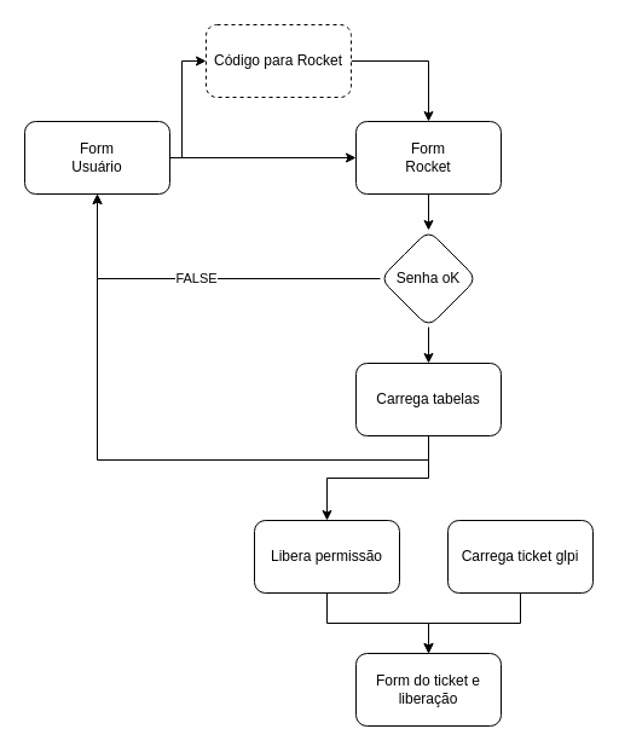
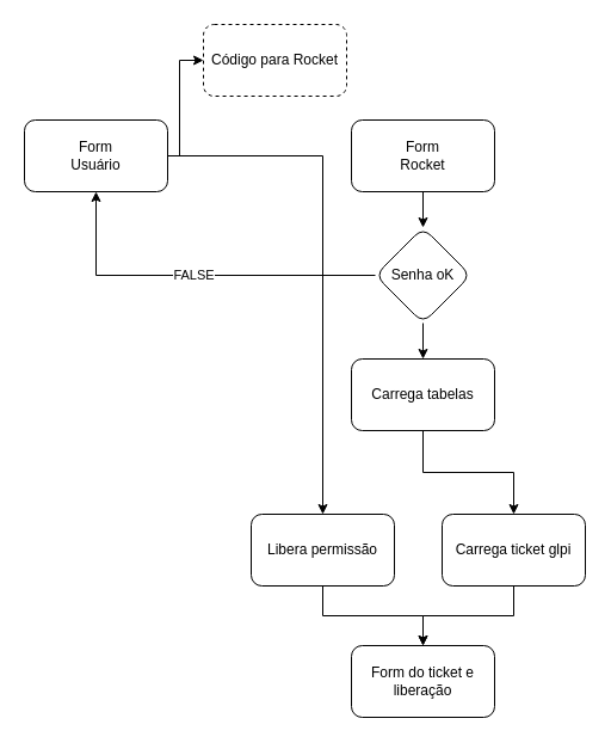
  <mxCell id="0" />
  <mxCell id="1" parent="0" />
- <mxCell id="2" value="" style="edgeStyle=orthogonalEdgeStyle;rounded=0;orthogonalLoop=1;jettySize=auto;html=1;entryX=0;entryY=0.5;entryDx=0;entryDy=0;" edge="1" parent="1" source="4" target="8"><mxGeometry relative="1" as="geometry"><mxPoint x="220" y="130" as="targetPoint" /></mxGeometry></mxCell>
+ <mxCell id="2" value="" style="edgeStyle=orthogonalEdgeStyle;rounded=0;orthogonalLoop=1;jettySize=auto;html=1;" edge="1" parent="1" source="4" target="15"><mxGeometry relative="1" as="geometry"><mxPoint x="220" y="130" as="targetPoint" /></mxGeometry></mxCell>
  <mxCell id="3" value="" style="edgeStyle=orthogonalEdgeStyle;rounded=0;orthogonalLoop=1;jettySize=auto;html=1;entryX=0;entryY=0.5;entryDx=0;entryDy=0;" edge="1" parent="1" source="4" target="6"><mxGeometry relative="1" as="geometry"><mxPoint x="80" y="20" as="targetPoint" /><Array as="points"><mxPoint x="150" y="130" /><mxPoint x="150" y="50" /></Array></mxGeometry></mxCell>
  <mxCell id="4" value="&lt;div&gt;Form &lt;br&gt;&lt;/div&gt;&lt;div&gt;Usuário&lt;br&gt;&lt;/div&gt;" style="rounded=1;whiteSpace=wrap;html=1;" vertex="1" parent="1"><mxGeometry x="20" y="100" width="120" height="60" as="geometry" /></mxCell>
- <mxCell id="5" value="" style="edgeStyle=orthogonalEdgeStyle;rounded=0;orthogonalLoop=1;jettySize=auto;html=1;" edge="1" parent="1" source="6" target="8"><mxGeometry relative="1" as="geometry" /></mxCell>
  <mxCell id="6" value="Código para Rocket" style="rounded=1;whiteSpace=wrap;html=1;dashed=1;" vertex="1" parent="1"><mxGeometry x="170" y="20" width="120" height="60" as="geometry" /></mxCell>
  <mxCell id="7" value="" style="edgeStyle=orthogonalEdgeStyle;rounded=0;orthogonalLoop=1;jettySize=auto;html=1;" edge="1" parent="1" source="8" target="11"><mxGeometry relative="1" as="geometry" /></mxCell>
  <mxCell id="8" value="&lt;div&gt;Form&lt;/div&gt;&lt;div&gt;Rocket&lt;br&gt;&lt;/div&gt;" style="rounded=1;whiteSpace=wrap;html=1;" vertex="1" parent="1"><mxGeometry x="294" y="100" width="120" height="60" as="geometry" /></mxCell>
  <mxCell id="9" value="FALSE" style="edgeStyle=orthogonalEdgeStyle;rounded=0;orthogonalLoop=1;jettySize=auto;html=1;entryX=0.5;entryY=1;entryDx=0;entryDy=0;" edge="1" parent="1" source="11" target="4"><mxGeometry relative="1" as="geometry"><mxPoint x="254" y="230" as="targetPoint" /></mxGeometry></mxCell>
  <mxCell id="10" value="" style="edgeStyle=orthogonalEdgeStyle;rounded=0;orthogonalLoop=1;jettySize=auto;html=1;" edge="1" parent="1" source="11" target="13"><mxGeometry relative="1" as="geometry" /></mxCell>
  <mxCell id="11" value="Senha oK" style="rhombus;whiteSpace=wrap;html=1;rounded=1;" vertex="1" parent="1"><mxGeometry x="314" y="190" width="80" height="80" as="geometry" /></mxCell>
- <mxCell id="12" value="" style="edgeStyle=orthogonalEdgeStyle;rounded=0;orthogonalLoop=1;jettySize=auto;html=1;" edge="1" parent="1" source="13" target="15"><mxGeometry relative="1" as="geometry" /></mxCell>
  <mxCell id="13" value="Carrega tabelas" style="rounded=1;whiteSpace=wrap;html=1;" vertex="1" parent="1"><mxGeometry x="294" y="300" width="120" height="60" as="geometry" /></mxCell>
  <mxCell id="14" value="" style="edgeStyle=orthogonalEdgeStyle;rounded=0;orthogonalLoop=1;jettySize=auto;html=1;" edge="1" parent="1" source="15" target="19"><mxGeometry relative="1" as="geometry" /></mxCell>
  <mxCell id="15" value="Libera permissão" style="whiteSpace=wrap;html=1;rounded=1;" vertex="1" parent="1"><mxGeometry x="210" y="430" width="120" height="60" as="geometry" /></mxCell>
  <mxCell id="16" value="" style="edgeStyle=orthogonalEdgeStyle;rounded=0;orthogonalLoop=1;jettySize=auto;html=1;" edge="1" parent="1" source="17" target="19"><mxGeometry relative="1" as="geometry" /></mxCell>
  <mxCell id="17" value="Carrega ticket glpi" style="whiteSpace=wrap;html=1;rounded=1;" vertex="1" parent="1"><mxGeometry x="370" y="430" width="120" height="60" as="geometry" /></mxCell>
- <mxCell id="18" value="" style="edgeStyle=orthogonalEdgeStyle;rounded=0;orthogonalLoop=1;jettySize=auto;html=1;exitX=0.5;exitY=1;exitDx=0;exitDy=0;" edge="1" parent="1" source="13" target="4"><mxGeometry relative="1" as="geometry"><mxPoint x="364" y="370" as="sourcePoint" /><mxPoint x="280" y="440" as="targetPoint" /></mxGeometry></mxCell>
+ <mxCell id="18" value="" style="edgeStyle=orthogonalEdgeStyle;rounded=0;orthogonalLoop=1;jettySize=auto;html=1;entryX=0.5;entryY=0;entryDx=0;entryDy=0;exitX=0.5;exitY=1;exitDx=0;exitDy=0;" edge="1" parent="1" source="13" target="17"><mxGeometry relative="1" as="geometry"><mxPoint x="364" y="370" as="sourcePoint" /><mxPoint x="280" y="440" as="targetPoint" /></mxGeometry></mxCell>
  <mxCell id="19" value="Form do ticket e liberação" style="whiteSpace=wrap;html=1;rounded=1;" vertex="1" parent="1"><mxGeometry x="294" y="540" width="120" height="60" as="geometry" /></mxCell>
